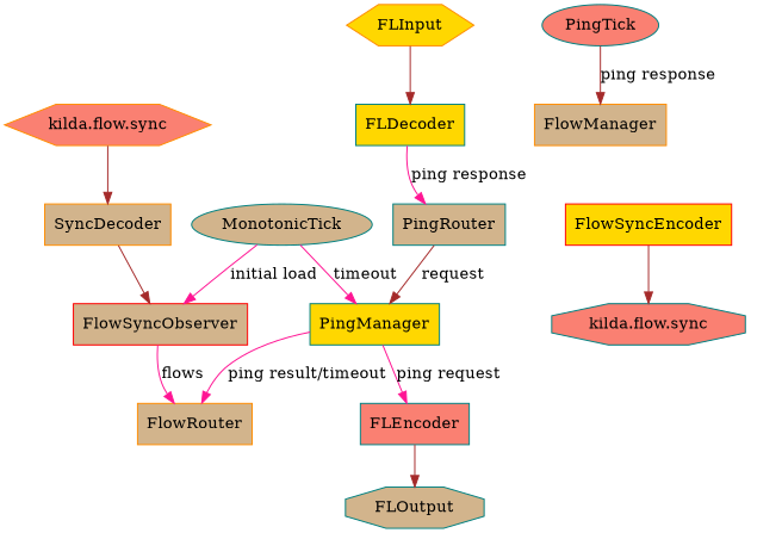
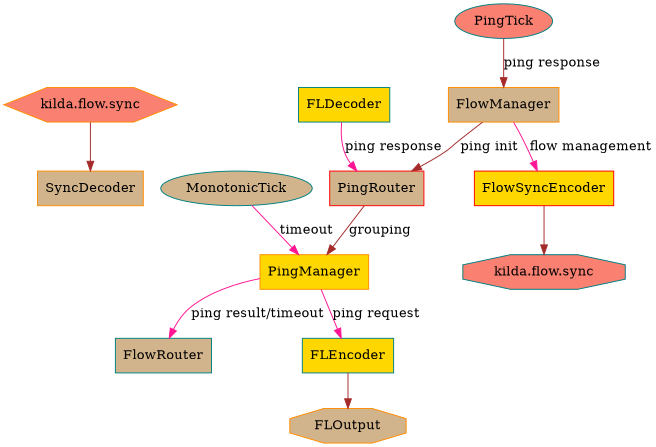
  digraph {
    node [color=teal fillcolor=tan shape=box style=filled]
    edge [color=brown]
    n1 [color=darkorange fillcolor=salmon label="kilda.flow.sync" shape=hexagon]
    SyncDecoder [color=darkorange]
-   FlowSyncObserver [color=red]
-   FLInput [color=darkorange fillcolor=gold shape=hexagon]
    FLDecoder [fillcolor=gold]
-   PingRouter
+   PingRouter [color=red]
    PingTick [fillcolor=salmon shape=ellipse]
    FlowManager [color=darkorange]
    FlowSyncEncoder [color=red fillcolor=gold]
    MonotonicTick [shape=ellipse]
-   PingManager [fillcolor=gold]
-   FlowRouter [color=darkorange]
-   FLEncoder [fillcolor=salmon]
-   FLOutput [shape=octagon]
+   PingManager [color=darkorange fillcolor=gold]
+   FlowRouter
+   FLEncoder [fillcolor=gold]
+   FLOutput [color=darkorange shape=octagon]
    n15 [fillcolor=salmon label="kilda.flow.sync" shape=octagon]
    n1 -> SyncDecoder
-   SyncDecoder -> FlowSyncObserver
-   FlowSyncObserver -> FlowRouter [color=deeppink label=flows]
-   FLInput -> FLDecoder
    FLDecoder -> PingRouter [color=deeppink label="ping response"]
-   PingRouter -> PingManager [label=request]
+   PingRouter -> PingManager [label=grouping]
    PingTick -> FlowManager [label="ping response"]
+   FlowManager -> PingRouter [label="ping init"]
+   FlowManager -> FlowSyncEncoder [color=deeppink label="flow management"]
    FlowSyncEncoder -> n15
-   MonotonicTick -> FlowSyncObserver [color=deeppink label="initial load"]
    MonotonicTick -> PingManager [color=deeppink label=timeout]
    PingManager -> FlowRouter [color=deeppink label="ping result/timeout"]
    PingManager -> FLEncoder [color=deeppink label="ping request"]
    FLEncoder -> FLOutput
  }
